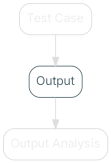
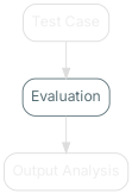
  digraph {
    rankdir=TB
    node [color="#dddddd" fillcolor="#ffffff" fontcolor="#eeeeee" fontname="Inter,Arial" shape=rectangle style="rounded,filled"]
    edge [color="#dddddd" fontcolor="#000000" fontname="Inter,Arial" fontsize=11]
    n1 [label="Test Case"]
-   Evaluation [color="#586E75" fontcolor="#586E75" label=Output]
+   Evaluation [color="#586E75" fontcolor="#586E75"]
    n3 [label="Output Analysis"]
    n1 -> Evaluation
    Evaluation -> n3
  }
